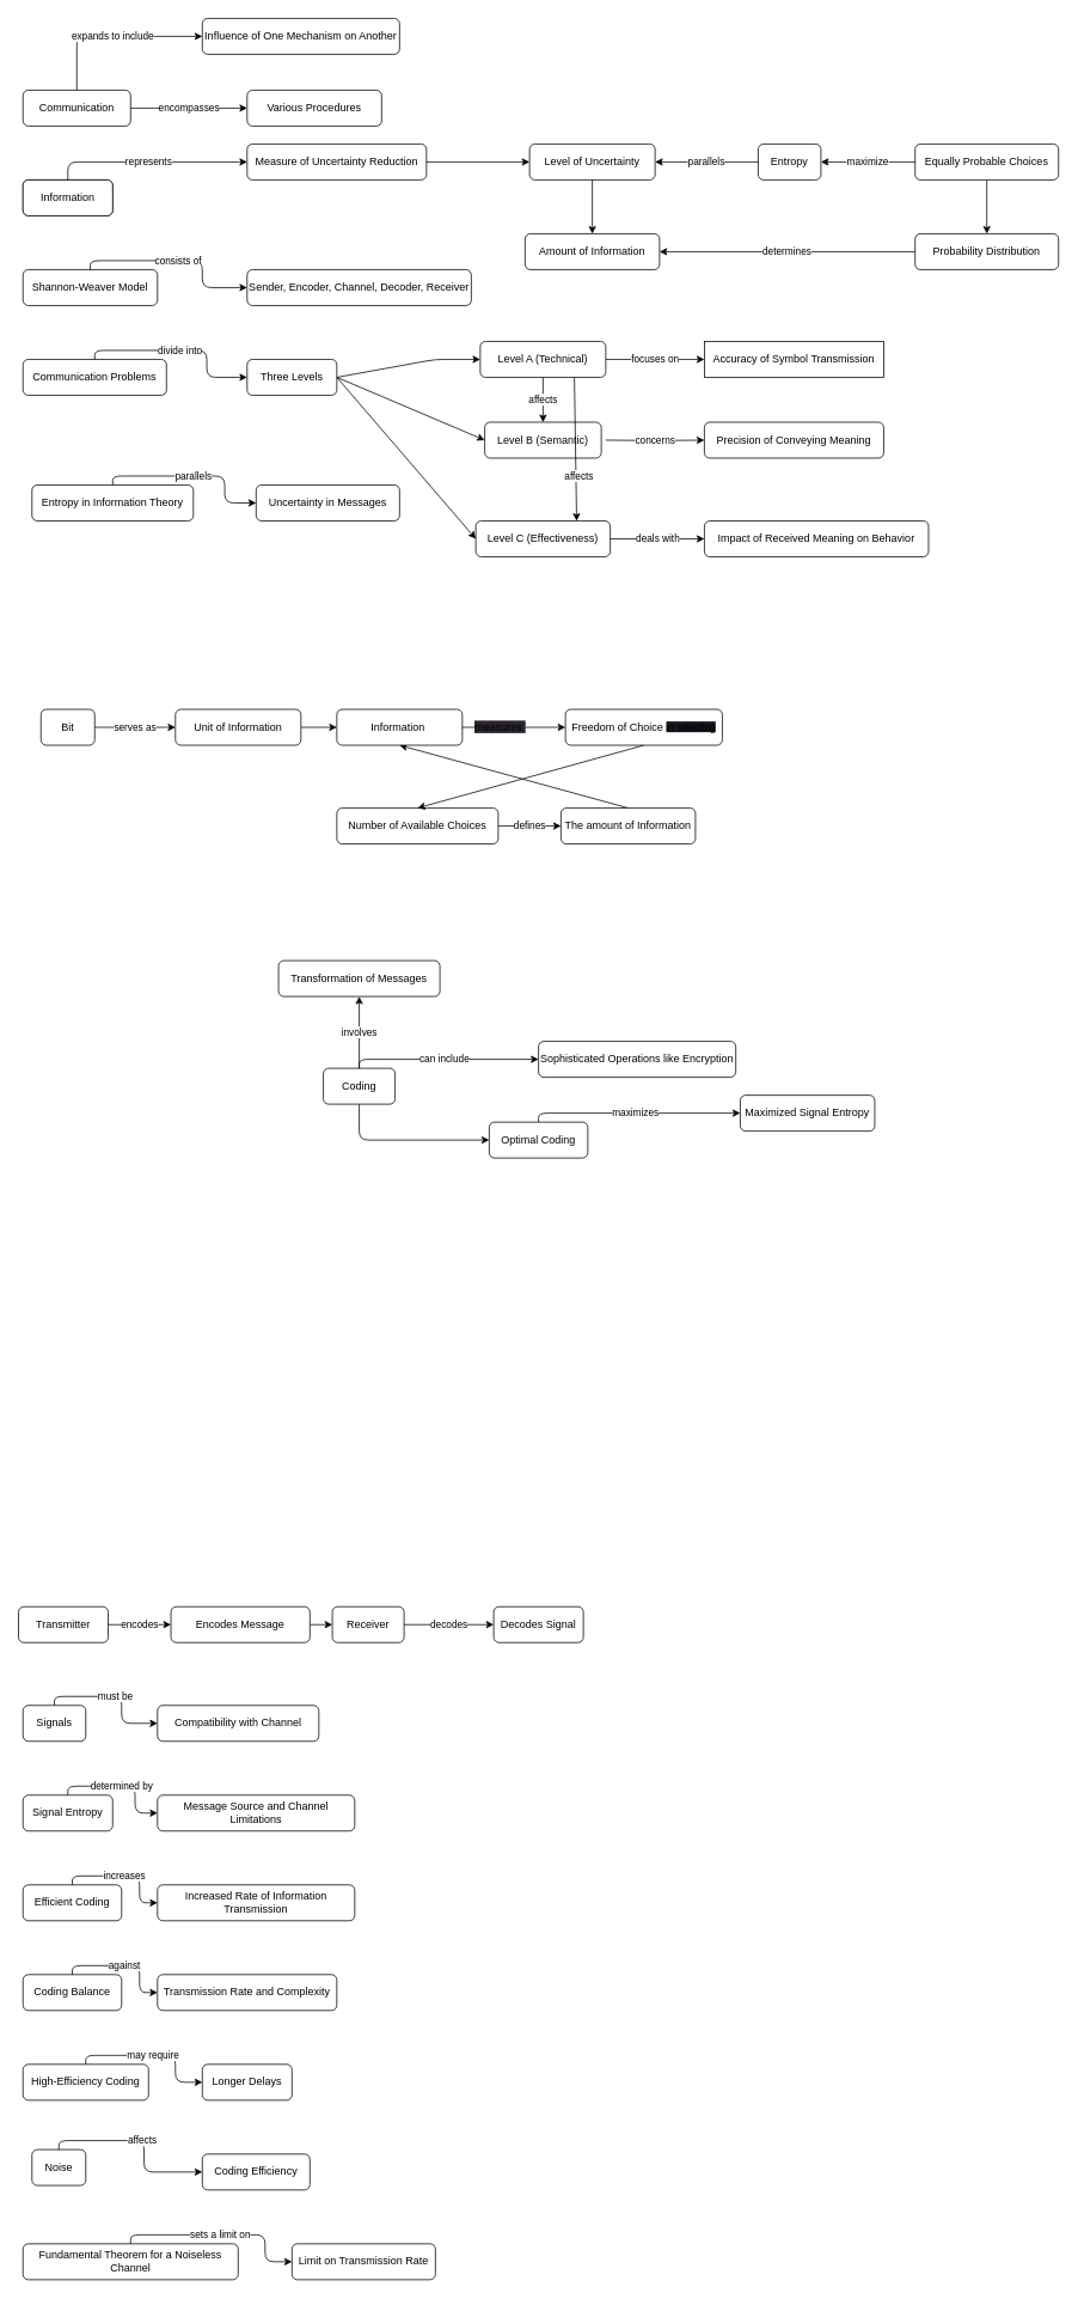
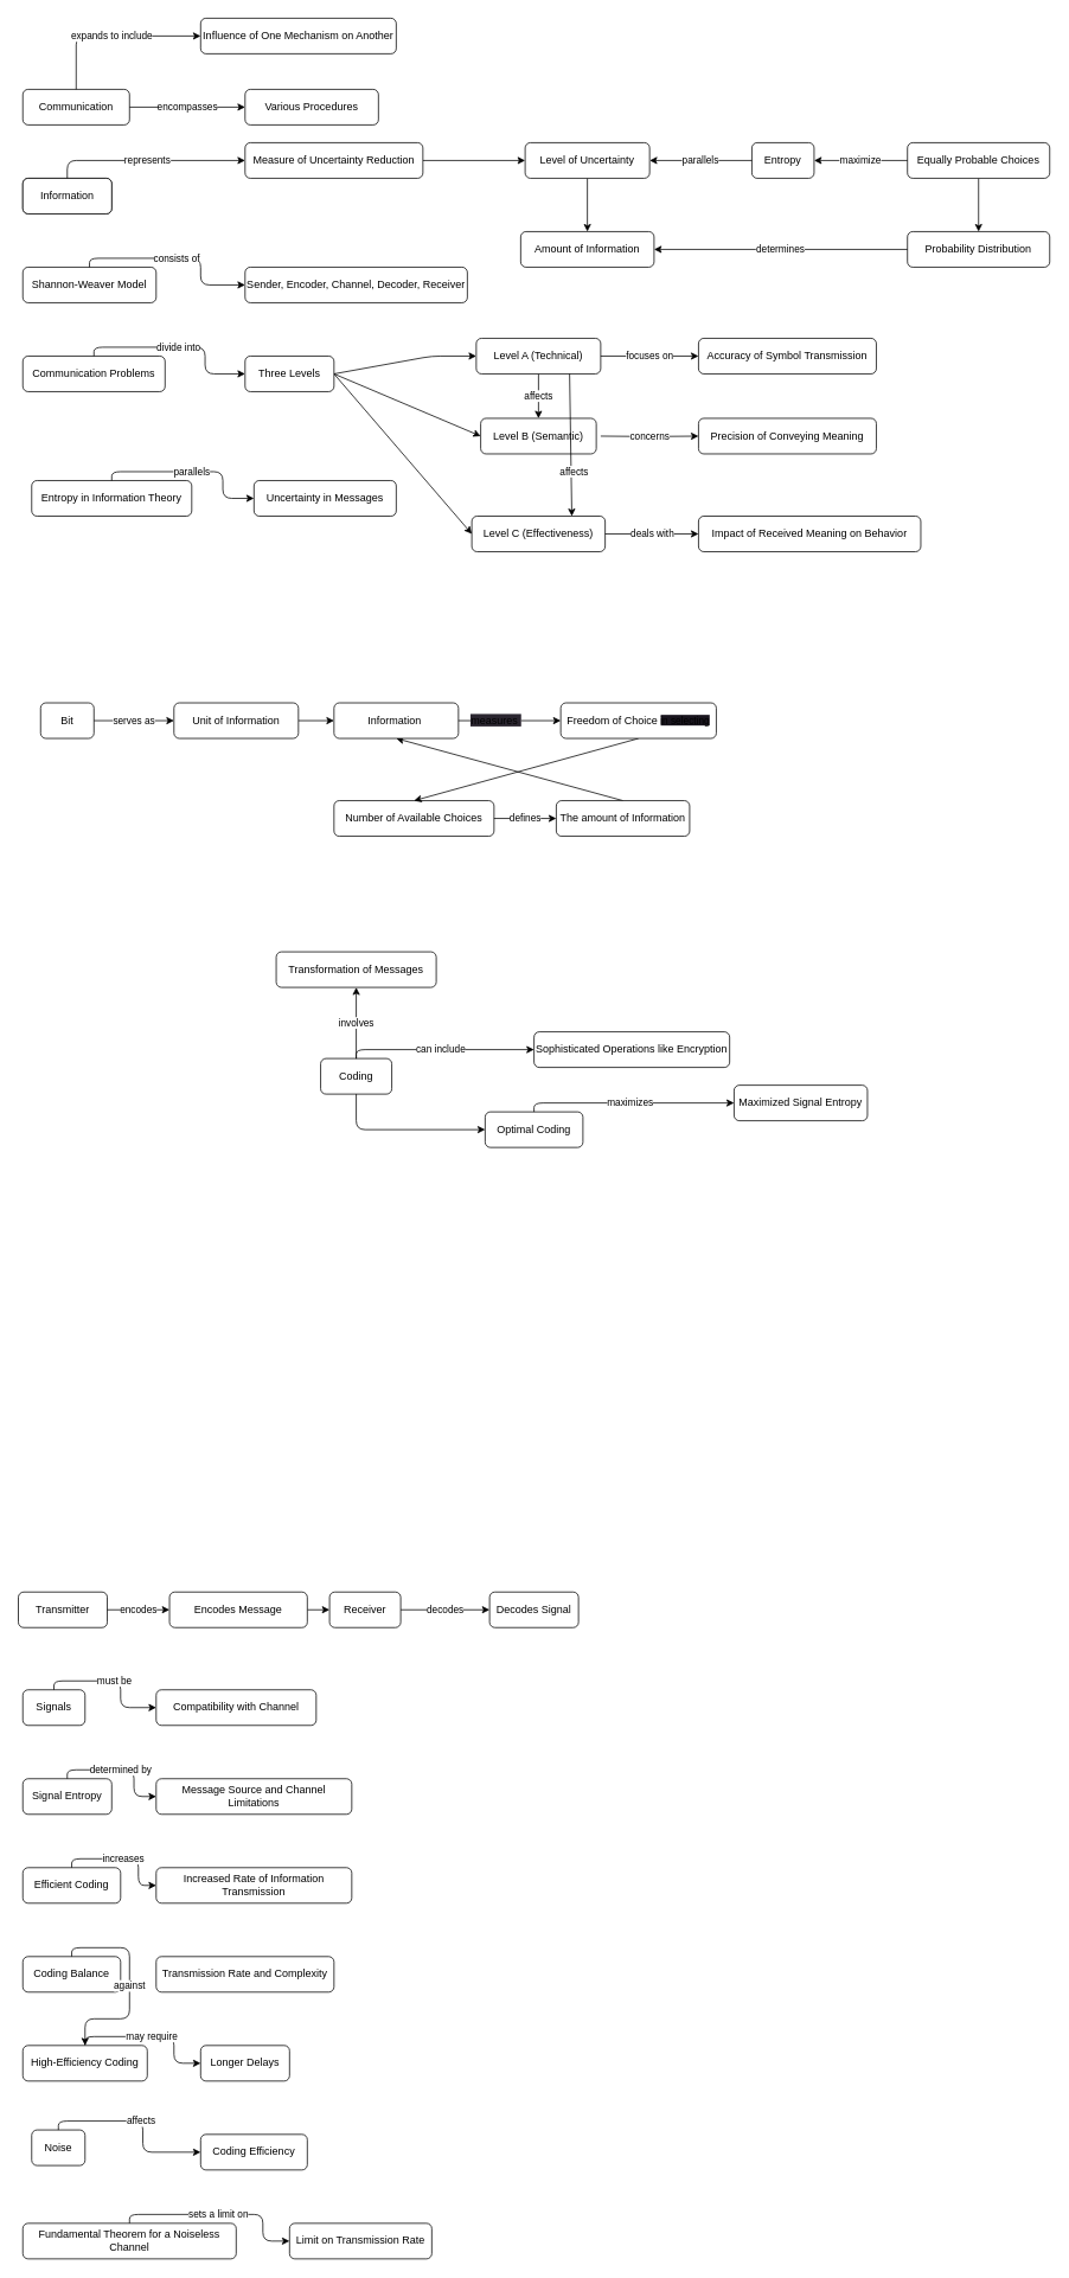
  <mxCell id="0" />
  <mxCell id="1" parent="0" />
  <mxCell id="2" value="Communication" style="rounded=1;whiteSpace=wrap;html=1;" parent="1" vertex="1"><mxGeometry x="25" y="100" width="120" height="40" as="geometry" /></mxCell>
  <mxCell id="3" value="Various Procedures" style="rounded=1;whiteSpace=wrap;html=1;" parent="1" vertex="1"><mxGeometry x="275" y="100" width="150" height="40" as="geometry" /></mxCell>
  <mxCell id="4" value="encompasses" style="edgeStyle=orthogonalEdgeStyle;rounded=1;html=1;exitX=1;exitY=0.5;exitDx=0;exitDy=0;" parent="1" source="2" target="3" edge="1"><mxGeometry relative="1" as="geometry" /></mxCell>
  <mxCell id="5" value="Influence of One Mechanism on Another" style="rounded=1;whiteSpace=wrap;html=1;" vertex="1" parent="1"><mxGeometry x="225" y="20" width="220" height="40" as="geometry" /></mxCell>
  <mxCell id="6" value="Procedures" style="rounded=1;whiteSpace=wrap;html=1;" parent="1" vertex="1"><mxGeometry x="25" y="200" width="100" height="40" as="geometry" /></mxCell>
  <mxCell id="7" value="expands to include" style="edgeStyle=orthogonalEdgeStyle;rounded=1;html=1;exitX=0.5;exitY=0;exitDx=0;exitDy=0;entryX=0;entryY=0.5;entryDx=0;entryDy=0;" edge="1" parent="1" source="2" target="5"><mxGeometry relative="1" as="geometry" /></mxCell>
  <mxCell id="8" value="Information" style="rounded=1;whiteSpace=wrap;html=1;" vertex="1" parent="1"><mxGeometry x="25" y="200" width="100" height="40" as="geometry" /></mxCell>
  <mxCell id="9" style="edgeStyle=none;html=1;exitX=1;exitY=0.5;exitDx=0;exitDy=0;entryX=0;entryY=0.5;entryDx=0;entryDy=0;" edge="1" parent="1" source="10" target="47"><mxGeometry relative="1" as="geometry" /></mxCell>
  <mxCell id="10" value="Measure of Uncertainty Reduction" style="rounded=1;whiteSpace=wrap;html=1;" vertex="1" parent="1"><mxGeometry x="275" y="160" width="200" height="40" as="geometry" /></mxCell>
  <mxCell id="11" value="represents" style="edgeStyle=orthogonalEdgeStyle;rounded=1;html=1;exitX=0.5;exitY=0;exitDx=0;exitDy=0;" edge="1" parent="1" source="8" target="10"><mxGeometry relative="1" as="geometry" /></mxCell>
  <mxCell id="12" value="Shannon-Weaver Model" style="rounded=1;whiteSpace=wrap;html=1;" vertex="1" parent="1"><mxGeometry x="25" y="300" width="150" height="40" as="geometry" /></mxCell>
  <mxCell id="13" value="Sender, Encoder, Channel, Decoder, Receiver" style="rounded=1;whiteSpace=wrap;html=1;" vertex="1" parent="1"><mxGeometry x="275" y="300" width="250" height="40" as="geometry" /></mxCell>
  <mxCell id="14" value="consists of" style="edgeStyle=orthogonalEdgeStyle;rounded=1;html=1;exitX=0.5;exitY=0;exitDx=0;exitDy=0;" edge="1" parent="1" source="12" target="13"><mxGeometry relative="1" as="geometry" /></mxCell>
  <mxCell id="15" value="Communication Problems" style="rounded=1;whiteSpace=wrap;html=1;" vertex="1" parent="1"><mxGeometry x="25" y="400" width="160" height="40" as="geometry" /></mxCell>
  <mxCell id="16" style="edgeStyle=none;html=1;exitX=1;exitY=0.5;exitDx=0;exitDy=0;entryX=0;entryY=0.5;entryDx=0;entryDy=0;" edge="1" parent="1" source="19" target="22"><mxGeometry relative="1" as="geometry"><Array as="points"><mxPoint x="485" y="400" /></Array></mxGeometry></mxCell>
  <mxCell id="17" style="edgeStyle=none;html=1;exitX=1;exitY=0.5;exitDx=0;exitDy=0;entryX=0;entryY=0.5;entryDx=0;entryDy=0;" edge="1" parent="1" source="19" target="25"><mxGeometry relative="1" as="geometry" /></mxCell>
  <mxCell id="18" style="edgeStyle=none;html=1;exitX=1;exitY=0.5;exitDx=0;exitDy=0;entryX=0;entryY=0.5;entryDx=0;entryDy=0;" edge="1" parent="1" source="19" target="28"><mxGeometry relative="1" as="geometry" /></mxCell>
  <mxCell id="19" value="Three Levels" style="rounded=1;whiteSpace=wrap;html=1;" vertex="1" parent="1"><mxGeometry x="275" y="400" width="100" height="40" as="geometry" /></mxCell>
  <mxCell id="20" value="divide into" style="edgeStyle=orthogonalEdgeStyle;rounded=1;html=1;exitX=0.5;exitY=0;exitDx=0;exitDy=0;" edge="1" parent="1" source="15" target="19"><mxGeometry relative="1" as="geometry" /></mxCell>
  <mxCell id="21" value="affects" style="edgeStyle=none;html=1;entryX=0.5;entryY=0;entryDx=0;entryDy=0;" edge="1" parent="1" source="22" target="25"><mxGeometry relative="1" as="geometry" /></mxCell>
  <mxCell id="22" value="Level A (Technical)" style="rounded=1;whiteSpace=wrap;html=1;" vertex="1" parent="1"><mxGeometry x="535" y="380" width="140" height="40" as="geometry" /></mxCell>
- <mxCell id="23" value="Accuracy of Symbol Transmission" style="whiteSpace=wrap;html=1;rounded=0;" vertex="1" parent="1"><mxGeometry x="785" y="380" width="200" height="40" as="geometry" /></mxCell>
+ <mxCell id="23" value="Accuracy of Symbol Transmission" style="rounded=1;whiteSpace=wrap;html=1;" vertex="1" parent="1"><mxGeometry x="785" y="380" width="200" height="40" as="geometry" /></mxCell>
  <mxCell id="24" value="focuses on" style="edgeStyle=orthogonalEdgeStyle;rounded=1;html=1;exitX=1;exitY=0.5;exitDx=0;exitDy=0;" edge="1" parent="1" source="22" target="23"><mxGeometry relative="1" as="geometry" /></mxCell>
  <mxCell id="25" value="Level B (Semantic)" style="rounded=1;whiteSpace=wrap;html=1;" vertex="1" parent="1"><mxGeometry x="540" y="470" width="130" height="40" as="geometry" /></mxCell>
  <mxCell id="26" value="Precision of Conveying Meaning" style="rounded=1;whiteSpace=wrap;html=1;" vertex="1" parent="1"><mxGeometry x="785" y="470" width="200" height="40" as="geometry" /></mxCell>
  <mxCell id="27" value="concerns" style="edgeStyle=orthogonalEdgeStyle;rounded=1;html=1;" edge="1" parent="1" target="26"><mxGeometry relative="1" as="geometry"><mxPoint x="675" y="490" as="sourcePoint" /></mxGeometry></mxCell>
  <mxCell id="28" value="Level C (Effectiveness)" style="rounded=1;whiteSpace=wrap;html=1;" vertex="1" parent="1"><mxGeometry x="530" y="580" width="150" height="40" as="geometry" /></mxCell>
  <mxCell id="29" value="Impact of Received Meaning on Behavior" style="rounded=1;whiteSpace=wrap;html=1;" vertex="1" parent="1"><mxGeometry x="785" y="580" width="250" height="40" as="geometry" /></mxCell>
  <mxCell id="30" value="deals with" style="edgeStyle=orthogonalEdgeStyle;rounded=1;html=1;exitX=1;exitY=0.5;exitDx=0;exitDy=0;" edge="1" parent="1" source="28" target="29"><mxGeometry relative="1" as="geometry" /></mxCell>
  <mxCell id="31" value="Entropy in Information Theory" style="rounded=1;whiteSpace=wrap;html=1;" vertex="1" parent="1"><mxGeometry x="35" y="540" width="180" height="40" as="geometry" /></mxCell>
  <mxCell id="32" value="Uncertainty in Messages" style="rounded=1;whiteSpace=wrap;html=1;" vertex="1" parent="1"><mxGeometry x="285" y="540" width="160" height="40" as="geometry" /></mxCell>
  <mxCell id="33" value="parallels" style="edgeStyle=orthogonalEdgeStyle;rounded=1;html=1;exitX=0.5;exitY=0;exitDx=0;exitDy=0;" edge="1" parent="1" source="31" target="32"><mxGeometry relative="1" as="geometry" /></mxCell>
  <mxCell id="34" value="affects" style="edgeStyle=none;html=1;entryX=0.75;entryY=0;entryDx=0;entryDy=0;exitX=0.75;exitY=1;exitDx=0;exitDy=0;" edge="1" parent="1" source="22" target="28"><mxGeometry x="0.376" y="3" relative="1" as="geometry"><mxPoint x="615" y="430" as="sourcePoint" /><mxPoint x="615" y="480" as="targetPoint" /><mxPoint as="offset" /></mxGeometry></mxCell>
  <mxCell id="35" value="Bit" style="rounded=1;whiteSpace=wrap;html=1;" vertex="1" parent="1"><mxGeometry x="45" y="790" width="60" height="40" as="geometry" /></mxCell>
  <mxCell id="36" style="edgeStyle=none;html=1;exitX=1;exitY=0.5;exitDx=0;exitDy=0;entryX=0;entryY=0.5;entryDx=0;entryDy=0;" edge="1" parent="1" source="37" target="43"><mxGeometry relative="1" as="geometry" /></mxCell>
  <mxCell id="37" value="Unit of Information" style="rounded=1;whiteSpace=wrap;html=1;" vertex="1" parent="1"><mxGeometry x="195" y="790" width="140" height="40" as="geometry" /></mxCell>
  <mxCell id="38" value="serves as" style="edgeStyle=orthogonalEdgeStyle;rounded=1;html=1;exitX=1;exitY=0.5;exitDx=0;exitDy=0;" edge="1" parent="1" source="35" target="37"><mxGeometry relative="1" as="geometry" /></mxCell>
  <mxCell id="39" value="Number of Available Choices" style="rounded=1;whiteSpace=wrap;html=1;" vertex="1" parent="1"><mxGeometry x="375" y="900" width="180" height="40" as="geometry" /></mxCell>
  <mxCell id="40" style="edgeStyle=none;html=1;exitX=0.5;exitY=0;exitDx=0;exitDy=0;entryX=0.5;entryY=1;entryDx=0;entryDy=0;" edge="1" parent="1" source="41" target="43"><mxGeometry relative="1" as="geometry" /></mxCell>
  <mxCell id="41" value="The amount of Information" style="rounded=1;whiteSpace=wrap;html=1;" vertex="1" parent="1"><mxGeometry x="625" y="900" width="150" height="40" as="geometry" /></mxCell>
  <mxCell id="42" value="defines" style="edgeStyle=orthogonalEdgeStyle;rounded=1;html=1;exitX=1;exitY=0.5;exitDx=0;exitDy=0;" edge="1" parent="1" source="39" target="41"><mxGeometry relative="1" as="geometry" /></mxCell>
  <mxCell id="43" value="Information&amp;nbsp;" style="rounded=1;whiteSpace=wrap;html=1;" vertex="1" parent="1"><mxGeometry x="375" y="790" width="140" height="40" as="geometry" /></mxCell>
  <mxCell id="44" value="&lt;span style=&quot;font-size: 12px; background-color: rgb(42, 37, 47);&quot;&gt;measures&amp;nbsp;&lt;/span&gt;" style="edgeStyle=orthogonalEdgeStyle;rounded=1;html=1;exitX=1;exitY=0.5;exitDx=0;exitDy=0;entryX=0;entryY=0.5;entryDx=0;entryDy=0;" edge="1" parent="1" source="43" target="50"><mxGeometry x="-0.273" relative="1" as="geometry"><mxPoint x="645" y="850" as="targetPoint" /><mxPoint as="offset" /></mxGeometry></mxCell>
  <mxCell id="45" value="Entropy" style="rounded=1;whiteSpace=wrap;html=1;" vertex="1" parent="1"><mxGeometry x="845" y="160" width="70" height="40" as="geometry" /></mxCell>
  <mxCell id="46" style="edgeStyle=none;html=1;" edge="1" parent="1" source="47" target="52"><mxGeometry relative="1" as="geometry" /></mxCell>
  <mxCell id="47" value="Level of Uncertainty" style="rounded=1;whiteSpace=wrap;html=1;" vertex="1" parent="1"><mxGeometry x="590" y="160" width="140" height="40" as="geometry" /></mxCell>
  <mxCell id="48" value="parallels" style="edgeStyle=orthogonalEdgeStyle;rounded=1;html=1;exitX=0;exitY=0.5;exitDx=0;exitDy=0;" edge="1" parent="1" source="45" target="47"><mxGeometry relative="1" as="geometry"><mxPoint x="840" y="180" as="sourcePoint" /><Array as="points" /></mxGeometry></mxCell>
  <mxCell id="49" style="edgeStyle=none;html=1;exitX=0.5;exitY=1;exitDx=0;exitDy=0;entryX=0.5;entryY=0;entryDx=0;entryDy=0;" edge="1" parent="1" source="50" target="39"><mxGeometry relative="1" as="geometry" /></mxCell>
  <mxCell id="50" value="Freedom of Choice&amp;nbsp;&lt;span style=&quot;font-size: 11px; background-color: rgb(24, 20, 29);&quot;&gt;in selecting&lt;/span&gt;" style="rounded=1;whiteSpace=wrap;html=1;" vertex="1" parent="1"><mxGeometry x="630" y="790" width="175" height="40" as="geometry" /></mxCell>
  <mxCell id="51" value="Probability Distribution" style="rounded=1;whiteSpace=wrap;html=1;" vertex="1" parent="1"><mxGeometry x="1020" y="260" width="160" height="40" as="geometry" /></mxCell>
  <mxCell id="52" value="Amount of Information" style="rounded=1;whiteSpace=wrap;html=1;" vertex="1" parent="1"><mxGeometry x="585" y="260" width="150" height="40" as="geometry" /></mxCell>
  <mxCell id="53" value="determines" style="edgeStyle=orthogonalEdgeStyle;rounded=1;html=1;" edge="1" parent="1" source="51" target="52"><mxGeometry relative="1" as="geometry"><mxPoint x="1130" y="450" as="sourcePoint" /><Array as="points"><mxPoint x="885" y="280" /><mxPoint x="885" y="280" /></Array></mxGeometry></mxCell>
  <mxCell id="54" style="edgeStyle=none;html=1;exitX=0.5;exitY=1;exitDx=0;exitDy=0;entryX=0.5;entryY=0;entryDx=0;entryDy=0;" edge="1" parent="1" source="55" target="51"><mxGeometry relative="1" as="geometry" /></mxCell>
  <mxCell id="55" value="Equally Probable Choices" style="rounded=1;whiteSpace=wrap;html=1;" vertex="1" parent="1"><mxGeometry x="1020" y="160" width="160" height="40" as="geometry" /></mxCell>
  <mxCell id="56" value="maximize" style="edgeStyle=orthogonalEdgeStyle;rounded=1;html=1;entryX=1;entryY=0.5;entryDx=0;entryDy=0;exitX=0;exitY=0.5;exitDx=0;exitDy=0;" edge="1" parent="1" source="55" target="45"><mxGeometry relative="1" as="geometry"><mxPoint x="1230" y="150" as="sourcePoint" /><mxPoint x="950" y="180" as="targetPoint" /><Array as="points" /></mxGeometry></mxCell>
  <mxCell id="57" style="edgeStyle=none;html=1;exitX=0.5;exitY=1;exitDx=0;exitDy=0;entryX=0;entryY=0.5;entryDx=0;entryDy=0;" edge="1" parent="1" source="58" target="73"><mxGeometry relative="1" as="geometry"><mxPoint x="400.294" y="1300" as="targetPoint" /><Array as="points"><mxPoint x="400" y="1270" /></Array></mxGeometry></mxCell>
  <mxCell id="58" value="Coding" style="rounded=1;whiteSpace=wrap;html=1;" vertex="1" parent="1"><mxGeometry x="360" y="1190" width="80" height="40" as="geometry" /></mxCell>
  <mxCell id="59" value="Transformation of Messages" style="rounded=1;whiteSpace=wrap;html=1;" vertex="1" parent="1"><mxGeometry x="310" y="1070" width="180" height="40" as="geometry" /></mxCell>
  <mxCell id="60" value="involves" style="edgeStyle=orthogonalEdgeStyle;rounded=1;html=1;exitX=0.5;exitY=0;exitDx=0;exitDy=0;" edge="1" parent="1" source="58" target="59"><mxGeometry relative="1" as="geometry" /></mxCell>
  <mxCell id="61" value="Transmitter" style="rounded=1;whiteSpace=wrap;html=1;" vertex="1" parent="1"><mxGeometry x="20" y="1790" width="100" height="40" as="geometry" /></mxCell>
  <mxCell id="62" style="edgeStyle=none;html=1;exitX=1;exitY=0.5;exitDx=0;exitDy=0;" edge="1" parent="1" source="63" target="65"><mxGeometry relative="1" as="geometry" /></mxCell>
  <mxCell id="63" value="Encodes Message" style="rounded=1;whiteSpace=wrap;html=1;" vertex="1" parent="1"><mxGeometry x="190" y="1790" width="155" height="40" as="geometry" /></mxCell>
  <mxCell id="64" value="encodes" style="edgeStyle=orthogonalEdgeStyle;rounded=1;html=1;exitX=1;exitY=0.5;exitDx=0;exitDy=0;" edge="1" parent="1" source="61" target="63"><mxGeometry relative="1" as="geometry" /></mxCell>
  <mxCell id="65" value="Receiver" style="rounded=1;whiteSpace=wrap;html=1;" vertex="1" parent="1"><mxGeometry x="370" y="1790" width="80" height="40" as="geometry" /></mxCell>
  <mxCell id="66" value="Decodes Signal" style="rounded=1;whiteSpace=wrap;html=1;" vertex="1" parent="1"><mxGeometry x="550" y="1790" width="100" height="40" as="geometry" /></mxCell>
  <mxCell id="67" value="decodes" style="edgeStyle=orthogonalEdgeStyle;rounded=1;html=1;exitX=1;exitY=0.5;exitDx=0;exitDy=0;" edge="1" parent="1" source="65" target="66"><mxGeometry relative="1" as="geometry" /></mxCell>
  <mxCell id="68" value="Sophisticated Operations like Encryption" style="rounded=1;whiteSpace=wrap;html=1;" vertex="1" parent="1"><mxGeometry x="600" y="1160" width="220" height="40" as="geometry" /></mxCell>
  <mxCell id="69" value="can include" style="edgeStyle=orthogonalEdgeStyle;rounded=1;html=1;exitX=0.5;exitY=0;exitDx=0;exitDy=0;" edge="1" parent="1" source="58" target="68"><mxGeometry relative="1" as="geometry" /></mxCell>
  <mxCell id="70" value="Signals" style="rounded=1;whiteSpace=wrap;html=1;" vertex="1" parent="1"><mxGeometry x="25" y="1900" width="70" height="40" as="geometry" /></mxCell>
  <mxCell id="71" value="Compatibility with Channel" style="rounded=1;whiteSpace=wrap;html=1;" vertex="1" parent="1"><mxGeometry x="175" y="1900" width="180" height="40" as="geometry" /></mxCell>
  <mxCell id="72" value="must be" style="edgeStyle=orthogonalEdgeStyle;rounded=1;html=1;exitX=0.5;exitY=0;exitDx=0;exitDy=0;" edge="1" parent="1" source="70" target="71"><mxGeometry relative="1" as="geometry" /></mxCell>
  <mxCell id="73" value="Optimal Coding" style="rounded=1;whiteSpace=wrap;html=1;" vertex="1" parent="1"><mxGeometry x="545" y="1250" width="110" height="40" as="geometry" /></mxCell>
  <mxCell id="74" value="Maximized Signal Entropy" style="rounded=1;whiteSpace=wrap;html=1;" vertex="1" parent="1"><mxGeometry x="825" y="1220" width="150" height="40" as="geometry" /></mxCell>
  <mxCell id="75" value="maximizes" style="edgeStyle=orthogonalEdgeStyle;rounded=1;html=1;exitX=0.5;exitY=0;exitDx=0;exitDy=0;" edge="1" parent="1" source="73" target="74"><mxGeometry relative="1" as="geometry" /></mxCell>
  <mxCell id="76" value="Signal Entropy" style="rounded=1;whiteSpace=wrap;html=1;" vertex="1" parent="1"><mxGeometry x="25" y="2000" width="100" height="40" as="geometry" /></mxCell>
  <mxCell id="77" value="Message Source and Channel Limitations" style="rounded=1;whiteSpace=wrap;html=1;" vertex="1" parent="1"><mxGeometry x="175" y="2000" width="220" height="40" as="geometry" /></mxCell>
  <mxCell id="78" value="determined by" style="edgeStyle=orthogonalEdgeStyle;rounded=1;html=1;exitX=0.5;exitY=0;exitDx=0;exitDy=0;" edge="1" parent="1" source="76" target="77"><mxGeometry relative="1" as="geometry" /></mxCell>
  <mxCell id="79" value="Efficient Coding" style="rounded=1;whiteSpace=wrap;html=1;" vertex="1" parent="1"><mxGeometry x="25" y="2100" width="110" height="40" as="geometry" /></mxCell>
  <mxCell id="80" value="Increased Rate of Information Transmission" style="rounded=1;whiteSpace=wrap;html=1;" vertex="1" parent="1"><mxGeometry x="175" y="2100" width="220" height="40" as="geometry" /></mxCell>
  <mxCell id="81" value="increases" style="edgeStyle=orthogonalEdgeStyle;rounded=1;html=1;exitX=0.5;exitY=0;exitDx=0;exitDy=0;" edge="1" parent="1" source="79" target="80"><mxGeometry relative="1" as="geometry" /></mxCell>
  <mxCell id="82" value="Coding Balance" style="rounded=1;whiteSpace=wrap;html=1;" vertex="1" parent="1"><mxGeometry x="25" y="2200" width="110" height="40" as="geometry" /></mxCell>
  <mxCell id="83" value="Transmission Rate and Complexity" style="rounded=1;whiteSpace=wrap;html=1;" vertex="1" parent="1"><mxGeometry x="175" y="2200" width="200" height="40" as="geometry" /></mxCell>
- <mxCell id="84" value="against" style="edgeStyle=orthogonalEdgeStyle;rounded=1;html=1;exitX=0.5;exitY=0;exitDx=0;exitDy=0;" edge="1" parent="1" source="82" target="83"><mxGeometry relative="1" as="geometry" /></mxCell>
+ <mxCell id="84" value="against" style="edgeStyle=orthogonalEdgeStyle;rounded=1;html=1;exitX=0.5;exitY=0;exitDx=0;exitDy=0;" edge="1" parent="1" source="82" target="85"><mxGeometry relative="1" as="geometry" /></mxCell>
  <mxCell id="85" value="High-Efficiency Coding" style="rounded=1;whiteSpace=wrap;html=1;" vertex="1" parent="1"><mxGeometry x="25" y="2300" width="140" height="40" as="geometry" /></mxCell>
  <mxCell id="86" value="Longer Delays" style="rounded=1;whiteSpace=wrap;html=1;" vertex="1" parent="1"><mxGeometry x="225" y="2300" width="100" height="40" as="geometry" /></mxCell>
  <mxCell id="87" value="may require" style="edgeStyle=orthogonalEdgeStyle;rounded=1;html=1;exitX=0.5;exitY=0;exitDx=0;exitDy=0;" edge="1" parent="1" source="85" target="86"><mxGeometry relative="1" as="geometry" /></mxCell>
  <mxCell id="88" value="Noise" style="rounded=1;whiteSpace=wrap;html=1;" vertex="1" parent="1"><mxGeometry x="35" y="2395" width="60" height="40" as="geometry" /></mxCell>
  <mxCell id="89" value="Coding Efficiency" style="rounded=1;whiteSpace=wrap;html=1;" vertex="1" parent="1"><mxGeometry x="225" y="2400" width="120" height="40" as="geometry" /></mxCell>
  <mxCell id="90" value="affects" style="edgeStyle=orthogonalEdgeStyle;rounded=1;html=1;exitX=0.5;exitY=0;exitDx=0;exitDy=0;" edge="1" parent="1" source="88" target="89"><mxGeometry relative="1" as="geometry" /></mxCell>
  <mxCell id="91" value="Fundamental Theorem for a Noiseless Channel" style="rounded=1;whiteSpace=wrap;html=1;" vertex="1" parent="1"><mxGeometry x="25" y="2500" width="240" height="40" as="geometry" /></mxCell>
  <mxCell id="92" value="Limit on Transmission Rate" style="rounded=1;whiteSpace=wrap;html=1;" vertex="1" parent="1"><mxGeometry x="325" y="2500" width="160" height="40" as="geometry" /></mxCell>
  <mxCell id="93" value="sets a limit on" style="edgeStyle=orthogonalEdgeStyle;rounded=1;html=1;exitX=0.5;exitY=0;exitDx=0;exitDy=0;" edge="1" parent="1" source="91" target="92"><mxGeometry relative="1" as="geometry" /></mxCell>
